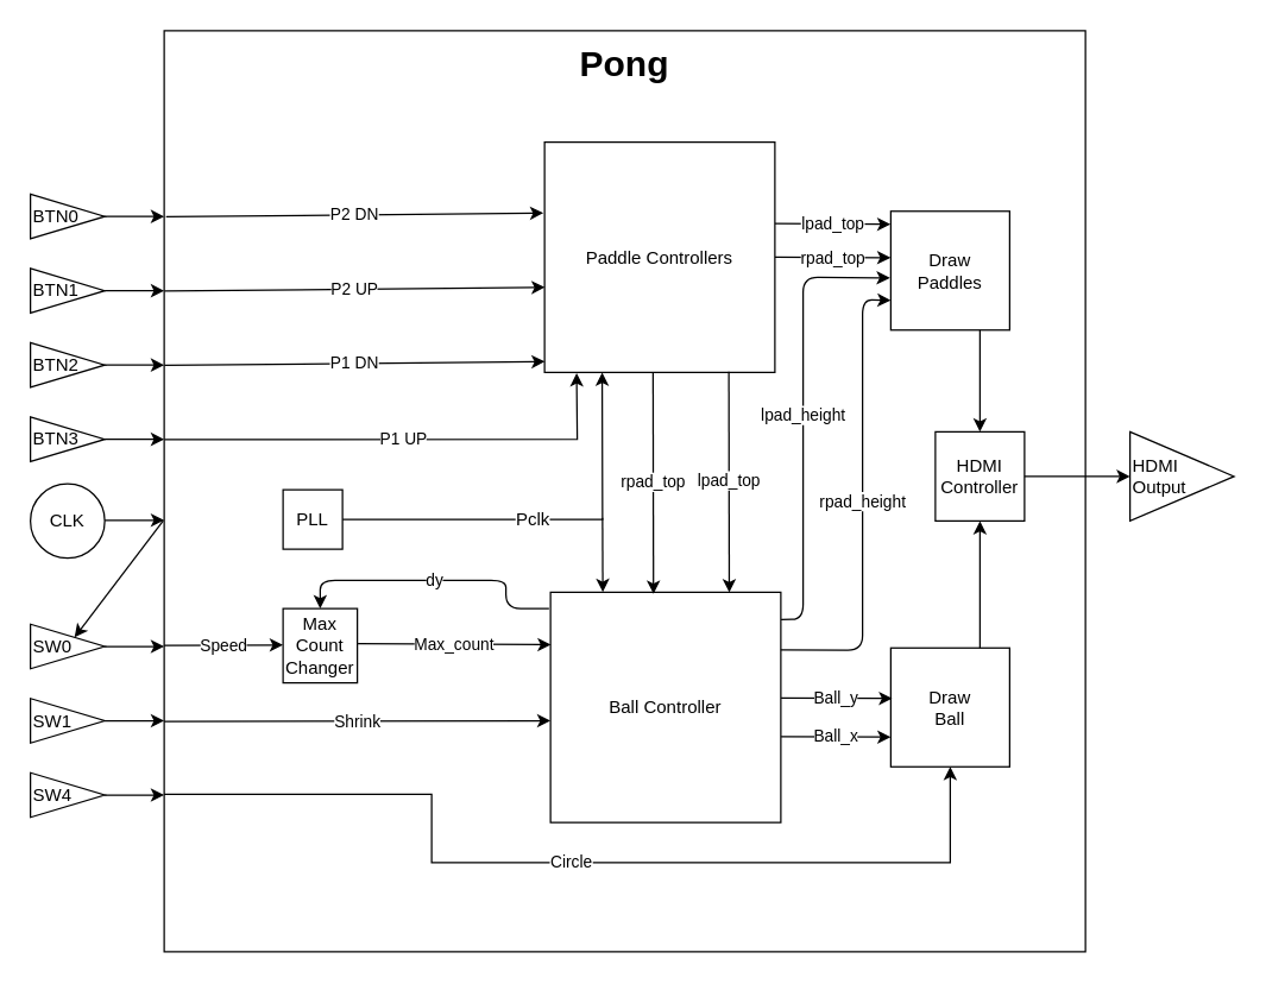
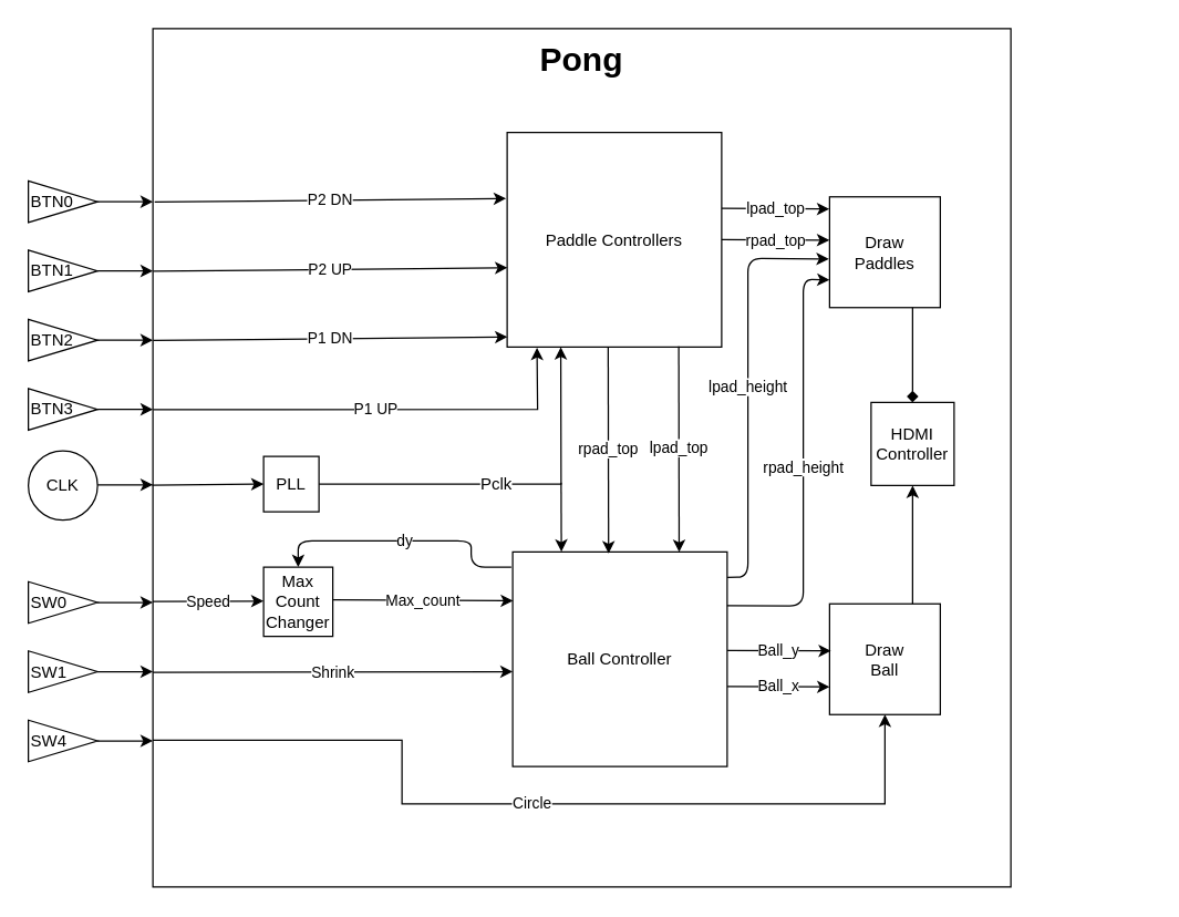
  <mxCell id="0" />
  <mxCell id="1" parent="0" />
  <mxCell id="2" value="&lt;h1 style=&quot;line-height: 0%&quot;&gt;Pong&lt;/h1&gt;" style="whiteSpace=wrap;html=1;aspect=fixed;horizontal=1;verticalAlign=top;" parent="1" vertex="1"><mxGeometry x="110" y="20" width="620" height="620" as="geometry" /></mxCell>
  <mxCell id="3" value="" style="edgeStyle=orthogonalEdgeStyle;rounded=0;orthogonalLoop=1;jettySize=auto;html=1;" edge="1" parent="1" source="4" target="2"><mxGeometry relative="1" as="geometry"><Array as="points"><mxPoint x="100" y="245" /><mxPoint x="100" y="245" /></Array></mxGeometry></mxCell>
  <mxCell id="4" value="BTN2" style="triangle;whiteSpace=wrap;html=1;align=left;" vertex="1" parent="1"><mxGeometry x="20" y="230" width="50" height="30" as="geometry" /></mxCell>
  <mxCell id="5" value="" style="edgeStyle=orthogonalEdgeStyle;rounded=0;orthogonalLoop=1;jettySize=auto;html=1;" edge="1" parent="1" source="6"><mxGeometry relative="1" as="geometry"><mxPoint x="110" y="195" as="targetPoint" /><Array as="points"><mxPoint x="100" y="195" /><mxPoint x="100" y="195" /></Array></mxGeometry></mxCell>
  <mxCell id="6" value="BTN1" style="triangle;whiteSpace=wrap;html=1;align=left;" vertex="1" parent="1"><mxGeometry x="20" y="180" width="50" height="30" as="geometry" /></mxCell>
  <mxCell id="7" value="" style="edgeStyle=orthogonalEdgeStyle;rounded=0;orthogonalLoop=1;jettySize=auto;html=1;" edge="1" parent="1" source="8"><mxGeometry relative="1" as="geometry"><mxPoint x="110" y="145" as="targetPoint" /><Array as="points"><mxPoint x="100" y="145" /><mxPoint x="100" y="145" /></Array></mxGeometry></mxCell>
  <mxCell id="8" value="BTN0" style="triangle;whiteSpace=wrap;html=1;align=left;" vertex="1" parent="1"><mxGeometry x="20" y="130" width="50" height="30" as="geometry" /></mxCell>
  <mxCell id="9" value="" style="edgeStyle=orthogonalEdgeStyle;rounded=0;orthogonalLoop=1;jettySize=auto;html=1;" edge="1" parent="1" source="10"><mxGeometry relative="1" as="geometry"><mxPoint x="110" y="295" as="targetPoint" /><Array as="points"><mxPoint x="100" y="295" /><mxPoint x="100" y="295" /></Array></mxGeometry></mxCell>
  <mxCell id="10" value="BTN3" style="triangle;whiteSpace=wrap;html=1;align=left;" vertex="1" parent="1"><mxGeometry x="20" y="280" width="50" height="30" as="geometry" /></mxCell>
  <mxCell id="11" value="" style="edgeStyle=orthogonalEdgeStyle;rounded=0;orthogonalLoop=1;jettySize=auto;html=1;" edge="1" parent="1" source="12"><mxGeometry relative="1" as="geometry"><mxPoint x="110" y="534.5" as="targetPoint" /><Array as="points"><mxPoint x="100" y="534.5" /><mxPoint x="100" y="534.5" /></Array></mxGeometry></mxCell>
  <mxCell id="12" value="SW4" style="triangle;whiteSpace=wrap;html=1;align=left;" vertex="1" parent="1"><mxGeometry x="20" y="519.5" width="50" height="30" as="geometry" /></mxCell>
  <mxCell id="13" value="" style="edgeStyle=orthogonalEdgeStyle;rounded=0;orthogonalLoop=1;jettySize=auto;html=1;" edge="1" parent="1" source="14"><mxGeometry relative="1" as="geometry"><mxPoint x="110" y="484.5" as="targetPoint" /><Array as="points"><mxPoint x="100" y="484.5" /><mxPoint x="100" y="484.5" /></Array></mxGeometry></mxCell>
  <mxCell id="14" value="SW1" style="triangle;whiteSpace=wrap;html=1;align=left;" vertex="1" parent="1"><mxGeometry x="20" y="469.5" width="50" height="30" as="geometry" /></mxCell>
  <mxCell id="15" value="" style="edgeStyle=orthogonalEdgeStyle;rounded=0;orthogonalLoop=1;jettySize=auto;html=1;" edge="1" parent="1" source="16"><mxGeometry relative="1" as="geometry"><mxPoint x="110" y="434.5" as="targetPoint" /><Array as="points"><mxPoint x="100" y="434.5" /><mxPoint x="100" y="434.5" /></Array></mxGeometry></mxCell>
  <mxCell id="16" value="SW0" style="triangle;whiteSpace=wrap;html=1;align=left;" vertex="1" parent="1"><mxGeometry x="20" y="419.5" width="50" height="30" as="geometry" /></mxCell>
  <mxCell id="17" value="" style="edgeStyle=orthogonalEdgeStyle;rounded=0;orthogonalLoop=1;jettySize=auto;html=1;" edge="1" parent="1"><mxGeometry relative="1" as="geometry"><mxPoint x="110" y="349.5" as="targetPoint" /><Array as="points"><mxPoint x="100" y="349.5" /><mxPoint x="100" y="349.5" /></Array><mxPoint x="70" y="349.5" as="sourcePoint" /></mxGeometry></mxCell>
  <mxCell id="18" value="CLK" style="ellipse;whiteSpace=wrap;html=1;aspect=fixed;align=center;" vertex="1" parent="1"><mxGeometry x="20" y="325" width="50" height="50" as="geometry" /></mxCell>
  <mxCell id="19" value="HDMI Controller" style="rounded=0;whiteSpace=wrap;html=1;align=center;" vertex="1" parent="1"><mxGeometry x="629" y="290" width="60" height="60" as="geometry" /></mxCell>
- <mxCell id="20" value="" style="endArrow=classic;html=1;exitX=1;exitY=0.5;exitDx=0;exitDy=0;" edge="1" parent="1" source="19" target="21"><mxGeometry width="50" height="50" relative="1" as="geometry"><mxPoint x="20" y="710" as="sourcePoint" /><mxPoint x="70" y="660" as="targetPoint" /></mxGeometry></mxCell>
- <mxCell id="21" value="HDMI&lt;br&gt;Output" style="triangle;whiteSpace=wrap;html=1;align=left;" vertex="1" parent="1"><mxGeometry x="760" y="290" width="70" height="60" as="geometry" /></mxCell>
  <mxCell id="22" value="PLL" style="whiteSpace=wrap;html=1;aspect=fixed;align=center;" vertex="1" parent="1"><mxGeometry x="190" y="329" width="40" height="40" as="geometry" /></mxCell>
- <mxCell id="23" value="" style="endArrow=classic;html=1;exitX=-0.001;exitY=0.532;exitDx=0;exitDy=0;exitPerimeter=0;" edge="1" parent="1" source="2" target="16"><mxGeometry width="50" height="50" relative="1" as="geometry"><mxPoint x="20" y="710" as="sourcePoint" /><mxPoint x="70" y="660" as="targetPoint" /></mxGeometry></mxCell>
+ <mxCell id="23" value="" style="endArrow=classic;html=1;entryX=0;entryY=0.5;entryDx=0;entryDy=0;exitX=-0.001;exitY=0.532;exitDx=0;exitDy=0;exitPerimeter=0;" edge="1" parent="1" source="2" target="22"><mxGeometry width="50" height="50" relative="1" as="geometry"><mxPoint x="20" y="710" as="sourcePoint" /><mxPoint x="70" y="660" as="targetPoint" /></mxGeometry></mxCell>
  <mxCell id="24" value="Max Count Changer" style="whiteSpace=wrap;html=1;aspect=fixed;align=center;" vertex="1" parent="1"><mxGeometry x="190" y="409" width="50" height="50" as="geometry" /></mxCell>
  <mxCell id="25" value="Speed" style="endArrow=classic;html=1;entryX=0;entryY=0.25;entryDx=0;entryDy=0;exitX=0;exitY=0.524;exitDx=0;exitDy=0;exitPerimeter=0;" edge="1" parent="1"><mxGeometry width="50" height="50" relative="1" as="geometry"><mxPoint x="110" y="433.88" as="sourcePoint" /><mxPoint x="190" y="433.5" as="targetPoint" /></mxGeometry></mxCell>
  <mxCell id="26" value="Ball Controller" style="whiteSpace=wrap;html=1;aspect=fixed;align=center;" vertex="1" parent="1"><mxGeometry x="370" y="398" width="155" height="155" as="geometry" /></mxCell>
  <mxCell id="27" value="Paddle Controllers" style="whiteSpace=wrap;html=1;aspect=fixed;align=center;" vertex="1" parent="1"><mxGeometry x="366" y="95" width="155" height="155" as="geometry" /></mxCell>
  <mxCell id="28" value="P2 DN" style="endArrow=classic;html=1;exitX=0.002;exitY=0.202;exitDx=0;exitDy=0;exitPerimeter=0;entryX=-0.005;entryY=0.308;entryDx=0;entryDy=0;entryPerimeter=0;" edge="1" parent="1" source="2" target="27"><mxGeometry width="50" height="50" relative="1" as="geometry"><mxPoint x="180" y="180" as="sourcePoint" /><mxPoint x="230" y="130" as="targetPoint" /></mxGeometry></mxCell>
  <mxCell id="29" value="P2 UP" style="endArrow=classic;html=1;exitX=0.002;exitY=0.202;exitDx=0;exitDy=0;exitPerimeter=0;entryX=-0.005;entryY=0.308;entryDx=0;entryDy=0;entryPerimeter=0;" edge="1" parent="1"><mxGeometry width="50" height="50" relative="1" as="geometry"><mxPoint x="110.24" y="195.24" as="sourcePoint" /><mxPoint x="366.225" y="192.74" as="targetPoint" /></mxGeometry></mxCell>
  <mxCell id="30" value="P1 DN" style="endArrow=classic;html=1;exitX=0.002;exitY=0.202;exitDx=0;exitDy=0;exitPerimeter=0;entryX=-0.005;entryY=0.308;entryDx=0;entryDy=0;entryPerimeter=0;" edge="1" parent="1"><mxGeometry width="50" height="50" relative="1" as="geometry"><mxPoint x="110.24" y="245.24" as="sourcePoint" /><mxPoint x="366.225" y="242.74" as="targetPoint" /></mxGeometry></mxCell>
  <mxCell id="31" value="P1 UP" style="endArrow=classic;html=1;exitX=0.002;exitY=0.202;exitDx=0;exitDy=0;exitPerimeter=0;entryX=0.139;entryY=1.003;entryDx=0;entryDy=0;entryPerimeter=0;rounded=0;" edge="1" parent="1" target="27"><mxGeometry width="50" height="50" relative="1" as="geometry"><mxPoint x="110.24" y="295.24" as="sourcePoint" /><mxPoint x="366.225" y="292.74" as="targetPoint" /><Array as="points"><mxPoint x="388" y="295" /></Array></mxGeometry></mxCell>
  <mxCell id="32" value="rpad_top" style="endArrow=classic;html=1;exitX=0.4;exitY=1.003;exitDx=0;exitDy=0;exitPerimeter=0;entryX=0.376;entryY=0.007;entryDx=0;entryDy=0;entryPerimeter=0;" edge="1" parent="1"><mxGeometry width="50" height="50" relative="1" as="geometry"><mxPoint x="439" y="250.465" as="sourcePoint" /><mxPoint x="439.28" y="399.085" as="targetPoint" /></mxGeometry></mxCell>
  <mxCell id="33" value="lpad_top" style="endArrow=classic;html=1;exitX=0.4;exitY=1.003;exitDx=0;exitDy=0;exitPerimeter=0;entryX=0.376;entryY=0.007;entryDx=0;entryDy=0;entryPerimeter=0;" edge="1" parent="1"><mxGeometry width="50" height="50" relative="1" as="geometry"><mxPoint x="490" y="249.465" as="sourcePoint" /><mxPoint x="490.28" y="398.085" as="targetPoint" /></mxGeometry></mxCell>
  <mxCell id="34" value="" style="endArrow=classic;html=1;entryX=0.25;entryY=1;entryDx=0;entryDy=0;exitX=1;exitY=0.5;exitDx=0;exitDy=0;rounded=0;" edge="1" parent="1" source="22" target="27"><mxGeometry width="50" height="50" relative="1" as="geometry"><mxPoint x="70" y="710" as="sourcePoint" /><mxPoint x="120" y="660" as="targetPoint" /><Array as="points"><mxPoint x="405" y="349" /></Array></mxGeometry></mxCell>
  <mxCell id="35" value="Pclk" style="text;html=1;align=center;verticalAlign=middle;resizable=0;points=[];;labelBackgroundColor=#ffffff;" vertex="1" connectable="0" parent="34"><mxGeometry x="-0.074" y="1" relative="1" as="geometry"><mxPoint as="offset" /></mxGeometry></mxCell>
  <mxCell id="36" value="" style="endArrow=classic;html=1;entryX=0.227;entryY=-0.001;entryDx=0;entryDy=0;entryPerimeter=0;" edge="1" parent="1" target="26"><mxGeometry width="50" height="50" relative="1" as="geometry"><mxPoint x="405" y="348" as="sourcePoint" /><mxPoint x="405.41" y="396.31" as="targetPoint" /></mxGeometry></mxCell>
  <mxCell id="37" value="Max_count" style="endArrow=classic;html=1;entryX=0.002;entryY=0.202;entryDx=0;entryDy=0;exitX=1.007;exitY=0.393;exitDx=0;exitDy=0;entryPerimeter=0;exitPerimeter=0;" edge="1" parent="1"><mxGeometry width="50" height="50" relative="1" as="geometry"><mxPoint x="240.35" y="432.65" as="sourcePoint" /><mxPoint x="370.31" y="433.31" as="targetPoint" /></mxGeometry></mxCell>
  <mxCell id="38" value="Shrink" style="endArrow=classic;html=1;exitX=0;exitY=0.75;exitDx=0;exitDy=0;startSize=24;entryX=0;entryY=0.558;entryDx=0;entryDy=0;entryPerimeter=0;" edge="1" parent="1" source="2" target="26"><mxGeometry width="50" height="50" relative="1" as="geometry"><mxPoint x="20" y="710" as="sourcePoint" /><mxPoint x="370" y="486" as="targetPoint" /></mxGeometry></mxCell>
  <mxCell id="39" value="Circle" style="endArrow=classic;html=1;exitX=0;exitY=0.75;exitDx=0;exitDy=0;startSize=24;entryX=0.5;entryY=1;entryDx=0;entryDy=0;rounded=0;" edge="1" parent="1" target="40"><mxGeometry width="50" height="50" relative="1" as="geometry"><mxPoint x="110" y="534" as="sourcePoint" /><mxPoint x="370" y="535" as="targetPoint" /><Array as="points"><mxPoint x="290" y="534" /><mxPoint x="290" y="580" /><mxPoint x="639" y="580" /></Array></mxGeometry></mxCell>
  <mxCell id="40" value="Draw&lt;br&gt;Ball" style="whiteSpace=wrap;html=1;aspect=fixed;" vertex="1" parent="1"><mxGeometry x="599" y="435.5" width="80" height="80" as="geometry" /></mxCell>
  <mxCell id="41" value="Draw&lt;br&gt;Paddles" style="whiteSpace=wrap;html=1;aspect=fixed;" vertex="1" parent="1"><mxGeometry x="599" y="141.5" width="80" height="80" as="geometry" /></mxCell>
  <mxCell id="42" value="Ball_x" style="endArrow=classic;html=1;entryX=0;entryY=0.75;entryDx=0;entryDy=0;exitX=1.001;exitY=0.627;exitDx=0;exitDy=0;exitPerimeter=0;" edge="1" parent="1" source="26" target="40"><mxGeometry width="50" height="50" relative="1" as="geometry"><mxPoint x="150" y="710" as="sourcePoint" /><mxPoint x="200" y="660" as="targetPoint" /></mxGeometry></mxCell>
  <mxCell id="43" value="Ball_y" style="endArrow=classic;html=1;entryX=0;entryY=0.75;entryDx=0;entryDy=0;exitX=1.001;exitY=0.627;exitDx=0;exitDy=0;exitPerimeter=0;" edge="1" parent="1"><mxGeometry width="50" height="50" relative="1" as="geometry"><mxPoint x="525.155" y="469.185" as="sourcePoint" /><mxPoint x="600" y="469.5" as="targetPoint" /></mxGeometry></mxCell>
  <mxCell id="44" value="" style="endArrow=classic;html=1;entryX=0.5;entryY=1;entryDx=0;entryDy=0;exitX=0.75;exitY=0;exitDx=0;exitDy=0;" edge="1" parent="1" source="40" target="19"><mxGeometry width="50" height="50" relative="1" as="geometry"><mxPoint x="160" y="710" as="sourcePoint" /><mxPoint x="210" y="660" as="targetPoint" /></mxGeometry></mxCell>
- <mxCell id="45" value="" style="endArrow=classic;html=1;entryX=0.5;entryY=0;entryDx=0;entryDy=0;exitX=0.75;exitY=1;exitDx=0;exitDy=0;" edge="1" parent="1" source="41" target="19"><mxGeometry width="50" height="50" relative="1" as="geometry"><mxPoint x="620" y="280" as="sourcePoint" /><mxPoint x="670" y="230" as="targetPoint" /></mxGeometry></mxCell>
+ <mxCell id="45" value="" style="endArrow=diamond;html=1;entryX=0.5;entryY=0;entryDx=0;entryDy=0;exitX=0.75;exitY=1;exitDx=0;exitDy=0;" edge="1" parent="1" source="41" target="19"><mxGeometry width="50" height="50" relative="1" as="geometry"><mxPoint x="620" y="280" as="sourcePoint" /><mxPoint x="670" y="230" as="targetPoint" /></mxGeometry></mxCell>
  <mxCell id="46" value="rpad_top" style="endArrow=classic;html=1;entryX=-0.002;entryY=0.391;entryDx=0;entryDy=0;entryPerimeter=0;exitX=1.004;exitY=0.373;exitDx=0;exitDy=0;exitPerimeter=0;" edge="1" parent="1" target="41"><mxGeometry width="50" height="50" relative="1" as="geometry"><mxPoint x="521.12" y="172.315" as="sourcePoint" /><mxPoint x="597.06" y="173" as="targetPoint" /></mxGeometry></mxCell>
  <mxCell id="47" value="lpad_top" style="endArrow=classic;html=1;entryX=-0.002;entryY=0.391;entryDx=0;entryDy=0;entryPerimeter=0;exitX=1.004;exitY=0.373;exitDx=0;exitDy=0;exitPerimeter=0;" edge="1" parent="1"><mxGeometry width="50" height="50" relative="1" as="geometry"><mxPoint x="521.12" y="149.815" as="sourcePoint" /><mxPoint x="598.84" y="150.28" as="targetPoint" /></mxGeometry></mxCell>
  <mxCell id="48" value="lpad_height" style="endArrow=classic;html=1;exitX=1.001;exitY=0.119;exitDx=0;exitDy=0;exitPerimeter=0;entryX=-0.007;entryY=0.561;entryDx=0;entryDy=0;entryPerimeter=0;" edge="1" parent="1" source="26" target="41"><mxGeometry width="50" height="50" relative="1" as="geometry"><mxPoint x="540" y="390" as="sourcePoint" /><mxPoint x="590" y="340" as="targetPoint" /><Array as="points"><mxPoint x="540" y="416" /><mxPoint x="540" y="186" /></Array></mxGeometry></mxCell>
  <mxCell id="49" value="rpad_height" style="endArrow=classic;html=1;exitX=1;exitY=0.25;exitDx=0;exitDy=0;entryX=0;entryY=0.75;entryDx=0;entryDy=0;" edge="1" parent="1" source="26" target="41"><mxGeometry width="50" height="50" relative="1" as="geometry"><mxPoint x="590" y="410" as="sourcePoint" /><mxPoint x="640" y="360" as="targetPoint" /><Array as="points"><mxPoint x="580" y="437" /><mxPoint x="580" y="201" /></Array></mxGeometry></mxCell>
  <mxCell id="50" value="dy" style="endArrow=classic;html=1;entryX=0.5;entryY=0;entryDx=0;entryDy=0;" edge="1" parent="1" target="24"><mxGeometry width="50" height="50" relative="1" as="geometry"><mxPoint x="369" y="409" as="sourcePoint" /><mxPoint x="70" y="660" as="targetPoint" /><Array as="points"><mxPoint x="340" y="409" /><mxPoint x="340" y="390" /><mxPoint x="215" y="390" /></Array></mxGeometry></mxCell>
